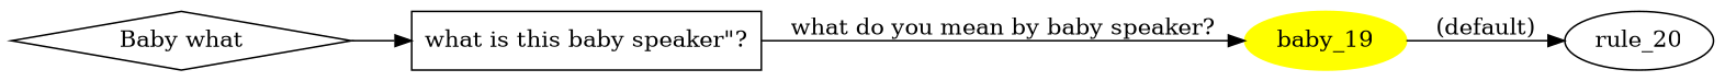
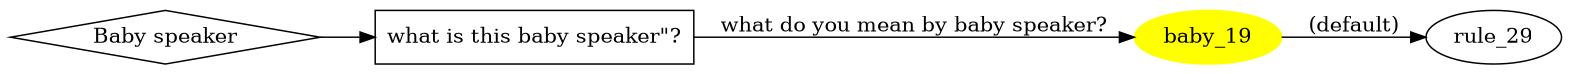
  digraph {
    rankdir=LR
-   n1 [label="Baby what" shape=diamond]
+   n1 [label="Baby speaker" shape=diamond]
    n2 [label="what is this baby speaker\"?" shape=box]
    n3 [color=yellow label=baby_19 style=filled]
-   rule_20 [color=black]
+   rule_20 [color=black label=rule_29]
    n1 -> n2
    n2 -> n3 [label="what do you mean by baby speaker?"]
    n3 -> rule_20 [label="(default)"]
  }
